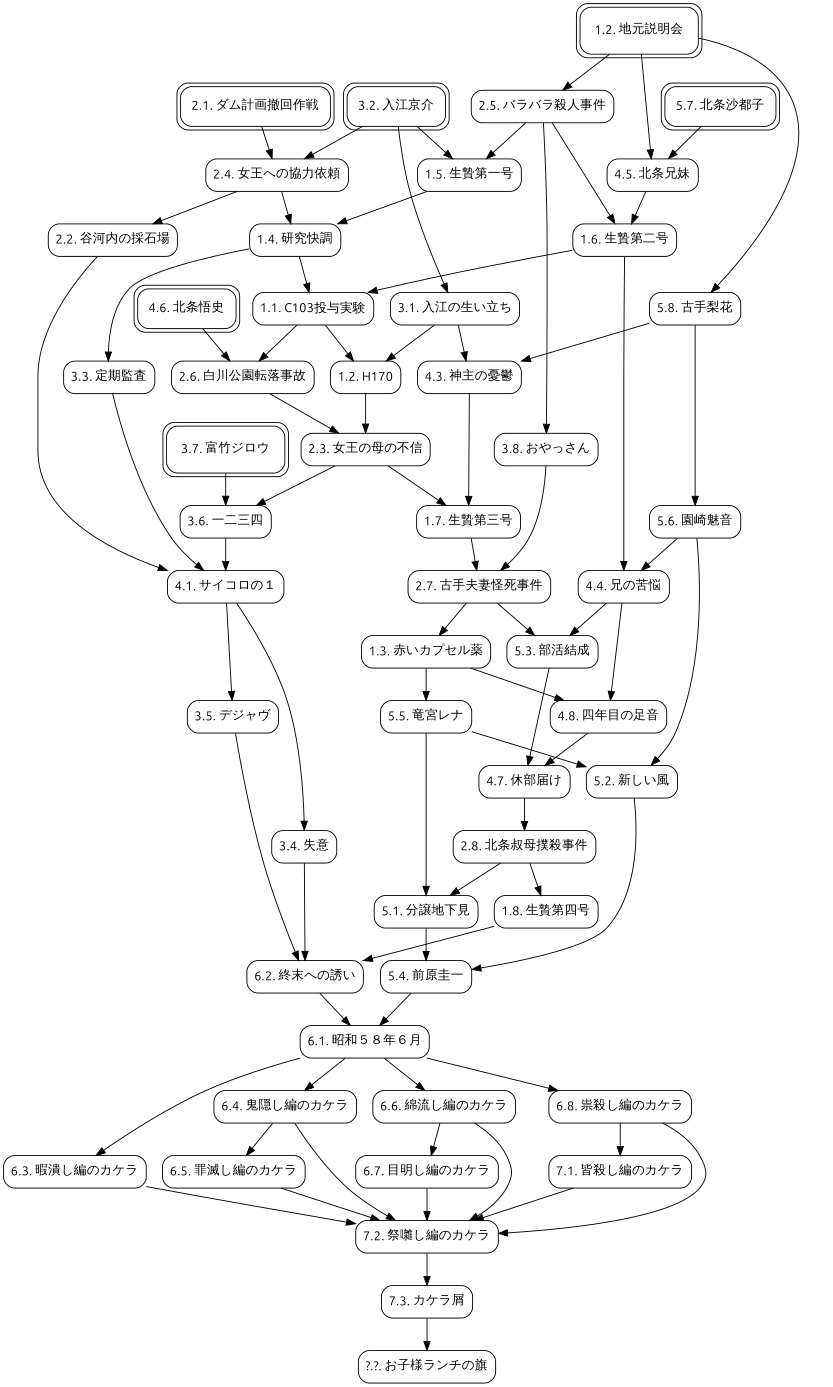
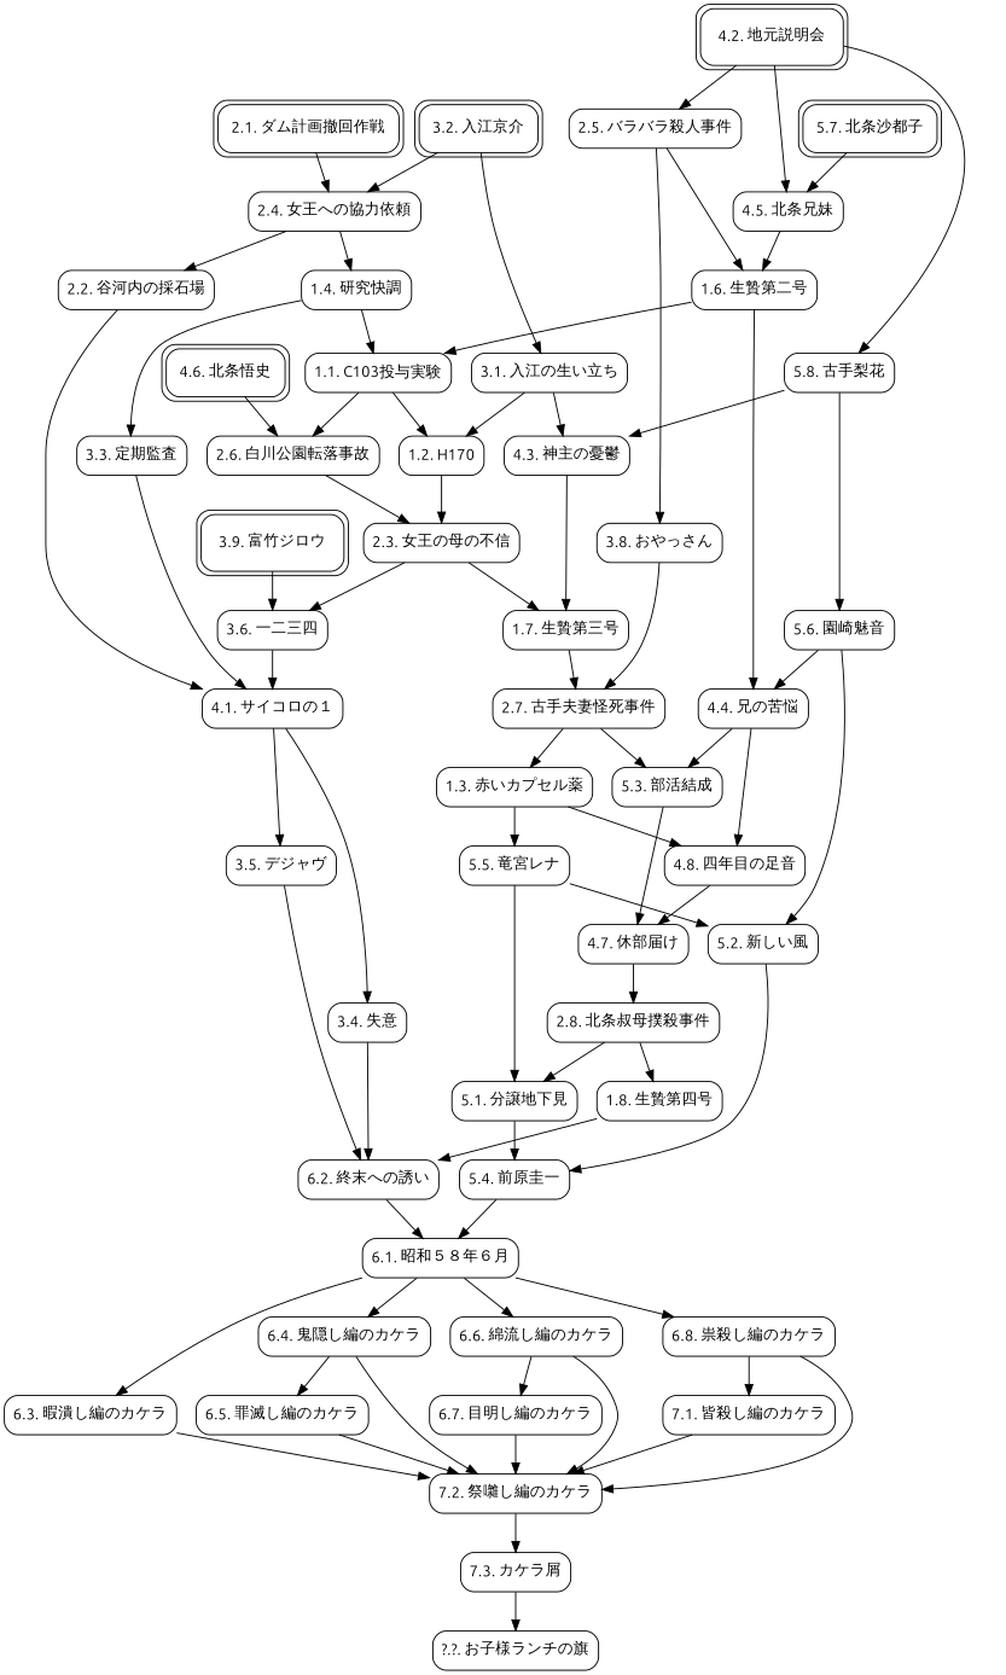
  digraph {
    fontname=Ubuntu
    node [fontname=Ubuntu shape=box style=rounded]
    edge [fontname=Ubuntu]
    n1 [label="1.1. C103投与実験"]
    n2 [label="1.2. H170"]
    n3 [label="2.6. 白川公園転落事故"]
    n4 [label="2.3. 女王の母の不信"]
    n5 [label="1.7. 生贄第三号"]
    n6 [label="3.6. 一二三四"]
    n7 [label="1.3. 赤いカプセル薬"]
    n8 [label="4.8. 四年目の足音"]
    n9 [label="5.5. 竜宮レナ"]
    n10 [label="4.7. 休部届け"]
    n11 [label="5.1. 分譲地下見"]
    n12 [label="5.2. 新しい風"]
    n13 [label="1.4. 研究快調"]
    n14 [label="3.3. 定期監査"]
    n15 [label="4.1. サイコロの１"]
-   n16 [label="1.5. 生贄第一号"]
    n17 [label="1.6. 生贄第二号"]
    n18 [label="4.4. 兄の苦悩"]
    n19 [label="5.3. 部活結成"]
    n20 [label="2.7. 古手夫妻怪死事件"]
    n21 [label="1.8. 生贄第四号"]
    n22 [label="6.2. 終末への誘い"]
    n23 [label="6.1. 昭和５８年６月"]
    n24 [label="2.1. ダム計画撤回作戦" peripheries=2]
    n25 [label="2.4. 女王への協力依頼"]
    n26 [label="2.2. 谷河内の採石場"]
    n27 [label="3.4. 失意"]
    n28 [label="3.5. デジャヴ"]
    n29 [label="4.3. 神主の憂鬱"]
    n30 [label="2.5. バラバラ殺人事件"]
    n31 [label="3.8. おやっさん"]
    n32 [label="2.8. 北条叔母撲殺事件"]
    n33 [label="5.4. 前原圭一"]
    n34 [label="3.1. 入江の生い立ち"]
    n35 [label="3.2. 入江京介" peripheries=2]
-   n36 [label="3.7. 富竹ジロウ" peripheries=2]
-   n37 [label="1.2. 地元説明会" peripheries=2]
+   n36 [label="3.9. 富竹ジロウ" peripheries=2]
+   n37 [label="4.2. 地元説明会" peripheries=2]
    n38 [label="4.5. 北条兄妹"]
    n39 [label="5.8. 古手梨花"]
    n40 [label="5.6. 園崎魅音"]
    n41 [label="4.6. 北条悟史" peripheries=2]
    n42 [label="6.3. 暇潰し編のカケラ"]
    n43 [label="6.4. 鬼隠し編のカケラ"]
    n44 [label="6.6. 綿流し編のカケラ"]
    n45 [label="6.8. 祟殺し編のカケラ"]
    n46 [label="5.7. 北条沙都子" peripheries=2]
    n47 [label="7.2. 祭囃し編のカケラ"]
    n48 [label="6.5. 罪滅し編のカケラ"]
    n49 [label="6.7. 目明し編のカケラ"]
    n50 [label="7.1. 皆殺し編のカケラ"]
    n51 [label="7.3. カケラ屑"]
    n52 [label="?.?. お子様ランチの旗"]
    n1 -> n2
    n1 -> n3
    n2 -> n4
    n3 -> n4
    n4 -> n5
    n4 -> n6
    n5 -> n20
    n6 -> n15
    n7 -> n8
    n7 -> n9
    n8 -> n10
    n9 -> n11
    n9 -> n12
    n10 -> n32
    n11 -> n33
    n12 -> n33
    n13 -> n1
    n13 -> n14
    n14 -> n15
    n15 -> n27
    n15 -> n28
-   n16 -> n13
    n17 -> n1
    n17 -> n18
    n18 -> n8
    n18 -> n19
    n19 -> n10
    n20 -> n7
    n20 -> n19
    n21 -> n22
    n22 -> n23
    n23 -> n42
    n23 -> n43
    n23 -> n44
    n23 -> n45
    n24 -> n25
    n25 -> n13
    n25 -> n26
    n26 -> n15
    n27 -> n22
    n28 -> n22
    n29 -> n5
-   n30 -> n16
    n30 -> n17
    n30 -> n31
    n31 -> n20
    n32 -> n11
    n32 -> n21
    n33 -> n23
    n34 -> n2
    n34 -> n29
-   n35 -> n16
    n35 -> n25
    n35 -> n34
    n36 -> n6
    n37 -> n30
    n37 -> n38
    n37 -> n39
    n38 -> n17
    n39 -> n29
    n39 -> n40
    n40 -> n12
    n40 -> n18
    n41 -> n3
    n42 -> n47
    n43 -> n47
    n43 -> n48
    n44 -> n47
    n44 -> n49
    n45 -> n47
    n45 -> n50
    n46 -> n38
    n47 -> n51
    n48 -> n47
    n49 -> n47
    n50 -> n47
    n51 -> n52
  }
